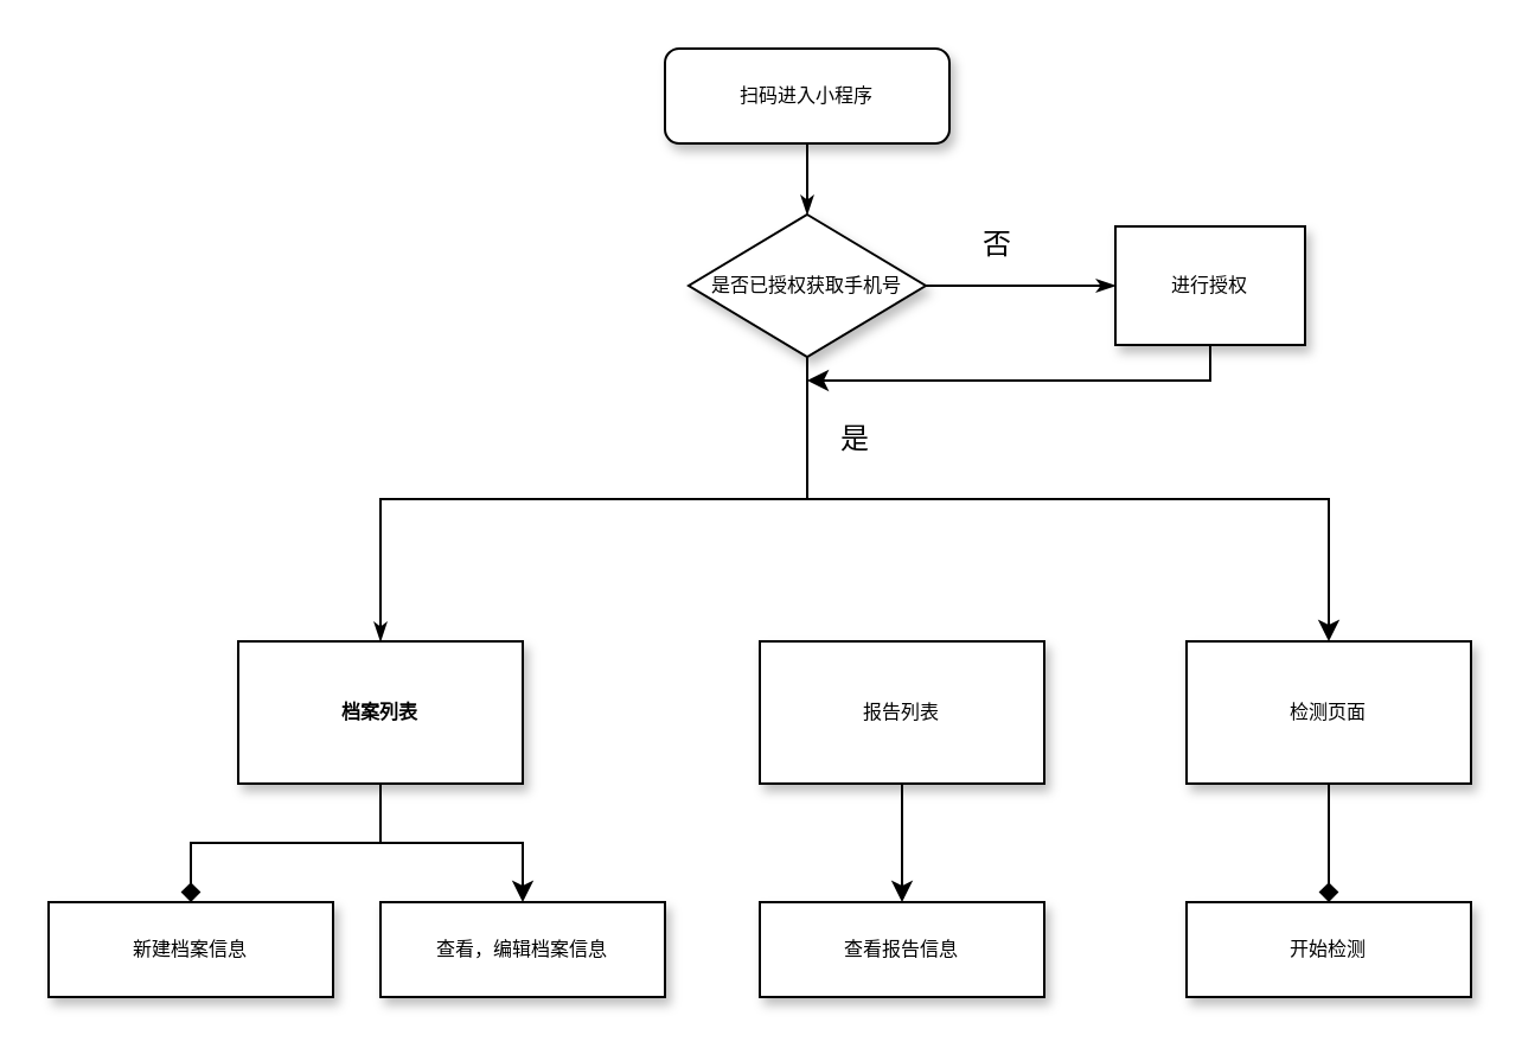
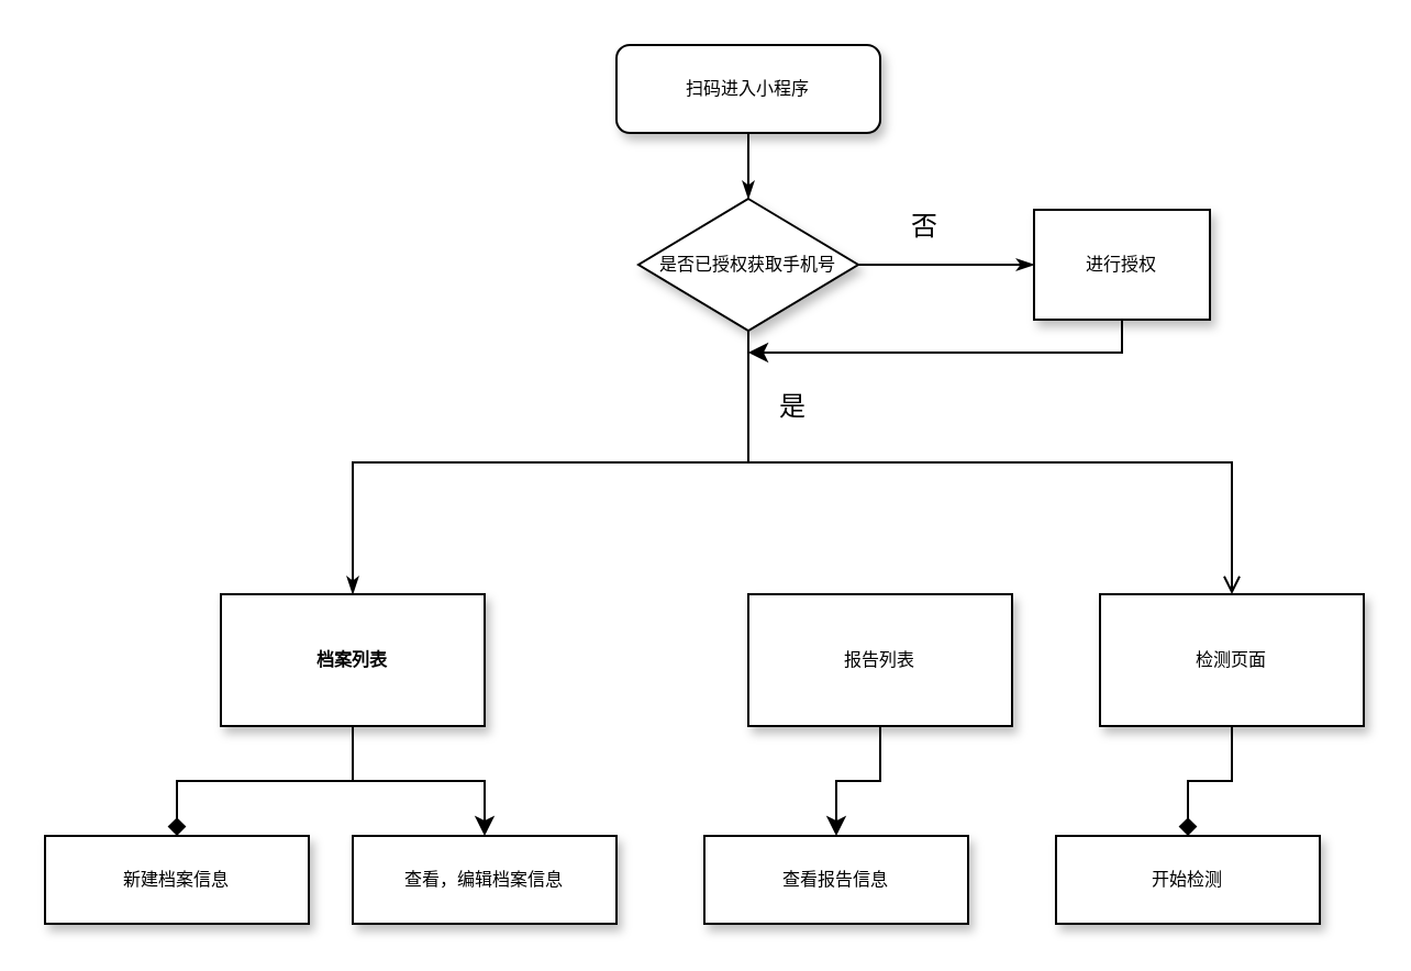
  <mxCell id="0" />
  <mxCell id="1" parent="0" />
  <mxCell id="2" style="edgeStyle=orthogonalEdgeStyle;rounded=0;html=1;labelBackgroundColor=none;startSize=5;endArrow=classicThin;endFill=1;endSize=5;jettySize=auto;orthogonalLoop=1;strokeWidth=1;fontFamily=Verdana;fontSize=8;exitX=0.5;exitY=1;exitDx=0;exitDy=0;entryX=0.5;entryY=0;entryDx=0;entryDy=0;" parent="1" source="4" target="6" edge="1"><mxGeometry relative="1" as="geometry"><mxPoint x="40" y="280" as="targetPoint" /><mxPoint x="-10" y="210" as="sourcePoint" /></mxGeometry></mxCell>
  <mxCell id="3" style="edgeStyle=orthogonalEdgeStyle;rounded=0;html=1;labelBackgroundColor=none;startSize=5;endArrow=classicThin;endFill=1;endSize=5;jettySize=auto;orthogonalLoop=1;strokeWidth=1;fontFamily=Verdana;fontSize=8;exitX=0.5;exitY=1;exitDx=0;exitDy=0;" parent="1" source="6" target="9" edge="1"><mxGeometry relative="1" as="geometry"><mxPoint x="180" y="260" as="sourcePoint" /><mxPoint x="80" y="300" as="targetPoint" /></mxGeometry></mxCell>
  <mxCell id="4" value="扫码进入小程序" style="rounded=1;whiteSpace=wrap;html=1;shadow=1;labelBackgroundColor=none;strokeWidth=1;fontFamily=Verdana;fontSize=8;align=center;" parent="1" vertex="1"><mxGeometry x="280" y="20" width="120" height="40" as="geometry" /></mxCell>
- <mxCell id="5" style="edgeStyle=orthogonalEdgeStyle;rounded=0;orthogonalLoop=1;jettySize=auto;html=1;exitX=0.5;exitY=1;exitDx=0;exitDy=0;" parent="1" source="6" target="18" edge="1"><mxGeometry relative="1" as="geometry" /></mxCell>
+ <mxCell id="5" style="edgeStyle=orthogonalEdgeStyle;rounded=0;orthogonalLoop=1;jettySize=auto;html=1;exitX=0.5;exitY=1;exitDx=0;exitDy=0;endArrow=open;" parent="1" source="6" target="18" edge="1"><mxGeometry relative="1" as="geometry" /></mxCell>
  <mxCell id="6" value="是否已授权获取手机号" style="rhombus;whiteSpace=wrap;html=1;rounded=0;shadow=1;labelBackgroundColor=none;strokeWidth=1;fontFamily=Verdana;fontSize=8;align=center;" parent="1" vertex="1"><mxGeometry x="290" y="90" width="100" height="60" as="geometry" /></mxCell>
  <mxCell id="7" style="edgeStyle=orthogonalEdgeStyle;rounded=0;orthogonalLoop=1;jettySize=auto;html=1;exitX=0.5;exitY=1;exitDx=0;exitDy=0;entryX=0.5;entryY=0;entryDx=0;entryDy=0;" parent="1" source="9" target="19" edge="1"><mxGeometry relative="1" as="geometry" /></mxCell>
  <mxCell id="8" style="edgeStyle=orthogonalEdgeStyle;rounded=0;orthogonalLoop=1;jettySize=auto;html=1;exitX=0.5;exitY=1;exitDx=0;exitDy=0;entryX=0.5;entryY=0;entryDx=0;entryDy=0;endArrow=diamond;" parent="1" source="9" target="20" edge="1"><mxGeometry relative="1" as="geometry" /></mxCell>
  <mxCell id="9" value="档案列表" style="rounded=0;whiteSpace=wrap;html=1;shadow=1;labelBackgroundColor=none;strokeWidth=1;fontFamily=Verdana;fontSize=8;align=center;fontStyle=1" parent="1" vertex="1"><mxGeometry x="100" y="270" width="120" height="60" as="geometry" /></mxCell>
  <mxCell id="10" style="edgeStyle=orthogonalEdgeStyle;rounded=0;orthogonalLoop=1;jettySize=auto;html=1;exitX=0.5;exitY=1;exitDx=0;exitDy=0;" parent="1" source="11" edge="1"><mxGeometry relative="1" as="geometry"><mxPoint x="340" y="160" as="targetPoint" /><mxPoint x="510" y="195" as="sourcePoint" /><Array as="points"><mxPoint x="510" y="160" /><mxPoint x="400" y="160" /></Array></mxGeometry></mxCell>
  <mxCell id="11" value="进行授权" style="rounded=0;whiteSpace=wrap;html=1;shadow=1;labelBackgroundColor=none;strokeWidth=1;fontFamily=Verdana;fontSize=8;align=center;" parent="1" vertex="1"><mxGeometry x="470" y="95" width="80" height="50" as="geometry" /></mxCell>
  <mxCell id="12" style="edgeStyle=orthogonalEdgeStyle;rounded=0;html=1;labelBackgroundColor=none;startSize=5;endArrow=classicThin;endFill=1;endSize=5;jettySize=auto;orthogonalLoop=1;strokeWidth=1;fontFamily=Verdana;fontSize=8;exitX=1;exitY=0.5;exitDx=0;exitDy=0;entryX=0;entryY=0.5;entryDx=0;entryDy=0;" parent="1" source="6" target="11" edge="1"><mxGeometry relative="1" as="geometry"><mxPoint x="350" y="160" as="sourcePoint" /><mxPoint x="350" y="210" as="targetPoint" /></mxGeometry></mxCell>
  <mxCell id="13" value="是" style="text;html=1;align=center;verticalAlign=middle;resizable=0;points=[];autosize=1;strokeColor=none;fillColor=none;" parent="1" vertex="1"><mxGeometry x="340" y="170" width="40" height="30" as="geometry" /></mxCell>
  <mxCell id="14" value="否" style="text;html=1;align=center;verticalAlign=middle;resizable=0;points=[];autosize=1;strokeColor=none;fillColor=none;" parent="1" vertex="1"><mxGeometry x="400" y="88" width="40" height="30" as="geometry" /></mxCell>
  <mxCell id="15" style="edgeStyle=orthogonalEdgeStyle;rounded=0;orthogonalLoop=1;jettySize=auto;html=1;exitX=0.5;exitY=1;exitDx=0;exitDy=0;entryX=0.5;entryY=0;entryDx=0;entryDy=0;" parent="1" source="16" target="21" edge="1"><mxGeometry relative="1" as="geometry" /></mxCell>
- <mxCell id="16" value="报告列表" style="rounded=0;whiteSpace=wrap;html=1;shadow=1;labelBackgroundColor=none;strokeWidth=1;fontFamily=Verdana;fontSize=8;align=center;" parent="1" vertex="1"><mxGeometry x="320" y="270" width="120" height="60" as="geometry" /></mxCell>
+ <mxCell id="16" value="报告列表" style="rounded=0;whiteSpace=wrap;html=1;shadow=1;labelBackgroundColor=none;strokeWidth=1;fontFamily=Verdana;fontSize=8;align=center;" parent="1" vertex="1"><mxGeometry x="340" y="270" width="120" height="60" as="geometry" /></mxCell>
  <mxCell id="17" style="edgeStyle=orthogonalEdgeStyle;rounded=0;orthogonalLoop=1;jettySize=auto;html=1;exitX=0.5;exitY=1;exitDx=0;exitDy=0;entryX=0.5;entryY=0;entryDx=0;entryDy=0;endArrow=diamond;" parent="1" source="18" target="22" edge="1"><mxGeometry relative="1" as="geometry" /></mxCell>
  <mxCell id="18" value="检测页面" style="rounded=0;whiteSpace=wrap;html=1;shadow=1;labelBackgroundColor=none;strokeWidth=1;fontFamily=Verdana;fontSize=8;align=center;" parent="1" vertex="1"><mxGeometry x="500" y="270" width="120" height="60" as="geometry" /></mxCell>
  <mxCell id="19" value="查看，编辑档案信息" style="whiteSpace=wrap;html=1;rounded=0;shadow=1;labelBackgroundColor=none;strokeWidth=1;fontFamily=Verdana;fontSize=8;align=center;" parent="1" vertex="1"><mxGeometry x="160" y="380" width="120" height="40" as="geometry" /></mxCell>
  <mxCell id="20" value="新建档案信息" style="whiteSpace=wrap;html=1;rounded=0;shadow=1;labelBackgroundColor=none;strokeWidth=1;fontFamily=Verdana;fontSize=8;align=center;" parent="1" vertex="1"><mxGeometry x="20" y="380" width="120" height="40" as="geometry" /></mxCell>
  <mxCell id="21" value="查看报告信息" style="whiteSpace=wrap;html=1;rounded=0;shadow=1;labelBackgroundColor=none;strokeWidth=1;fontFamily=Verdana;fontSize=8;align=center;" parent="1" vertex="1"><mxGeometry x="320" y="380" width="120" height="40" as="geometry" /></mxCell>
- <mxCell id="22" value="开始检测" style="whiteSpace=wrap;html=1;rounded=0;shadow=1;labelBackgroundColor=none;strokeWidth=1;fontFamily=Verdana;fontSize=8;align=center;" parent="1" vertex="1"><mxGeometry x="500" y="380" width="120" height="40" as="geometry" /></mxCell>
+ <mxCell id="22" value="开始检测" style="whiteSpace=wrap;html=1;rounded=0;shadow=1;labelBackgroundColor=none;strokeWidth=1;fontFamily=Verdana;fontSize=8;align=center;" parent="1" vertex="1"><mxGeometry x="480" y="380" width="120" height="40" as="geometry" /></mxCell>
